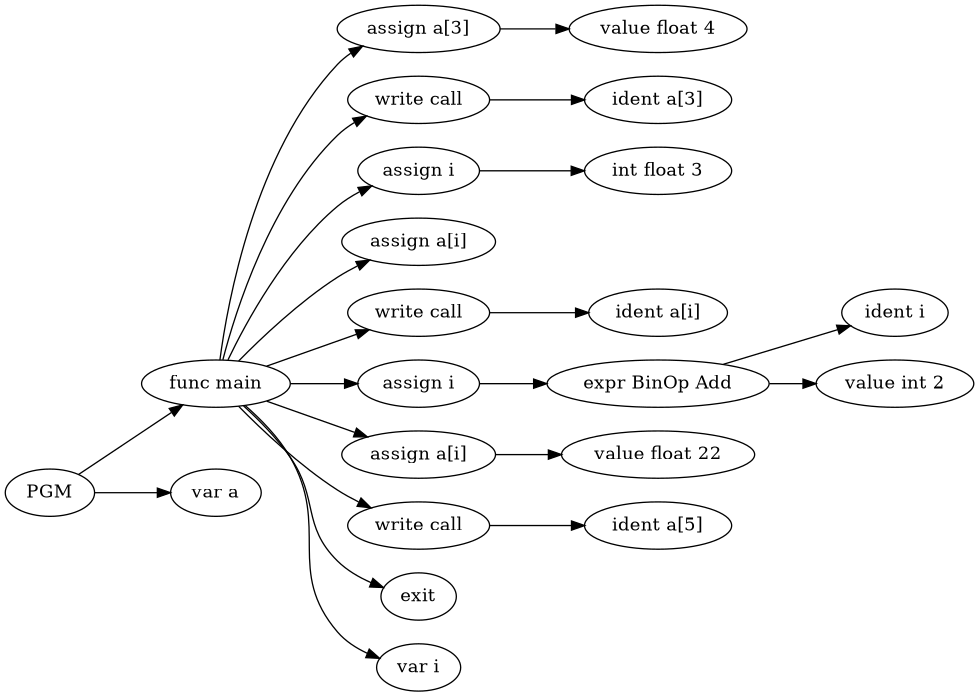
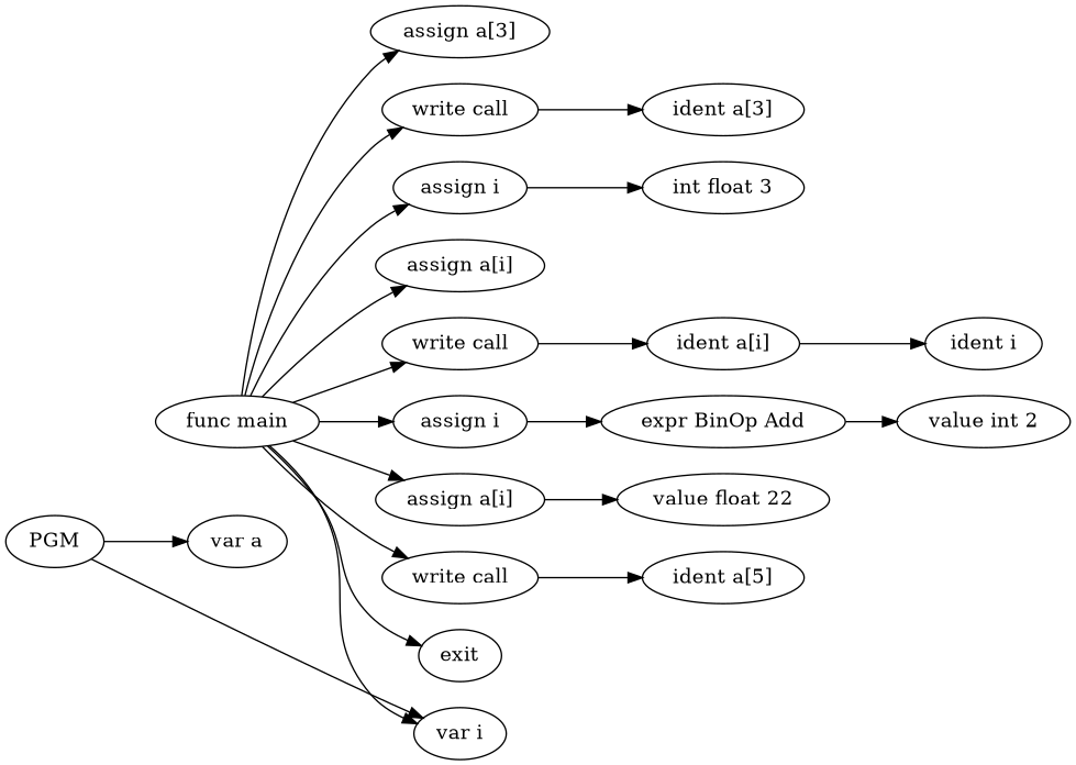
  digraph {
    rankdir=LR
    node [shape=ellipse]
    n1 [label=PGM]
    n2 [label="func main"]
    n3 [label="var a"]
    n4 [label="var i"]
    n5 [label="assign a[3]"]
    n6 [label="write call"]
    n7 [label="assign i"]
    n8 [label="assign a[i]"]
    n9 [label="write call"]
    n10 [label="assign i"]
    n11 [label="assign a[i]"]
    n12 [label="write call"]
    n13 [label=exit]
-   n14 [label="value float 4"]
    n15 [label="ident a[3]"]
    n16 [label="int float 3"]
    n17 [label="ident a[i]"]
    n18 [label="expr BinOp Add"]
    n19 [label="value float 22"]
    n20 [label="ident a[5]"]
    n21 [label="ident i"]
    n22 [label="value int 2"]
-   n1 -> n2
+   n1 -> n4
    n1 -> n3
    n2 -> n4
    n2 -> n5
    n2 -> n6
    n2 -> n7
    n2 -> n8
    n2 -> n9
    n2 -> n10
    n2 -> n11
    n2 -> n12
    n2 -> n13
-   n5 -> n14
    n6 -> n15
    n7 -> n16
    n9 -> n17
    n10 -> n18
    n11 -> n19
    n12 -> n20
-   n18 -> n21
+   n17 -> n21
    n18 -> n22
  }
